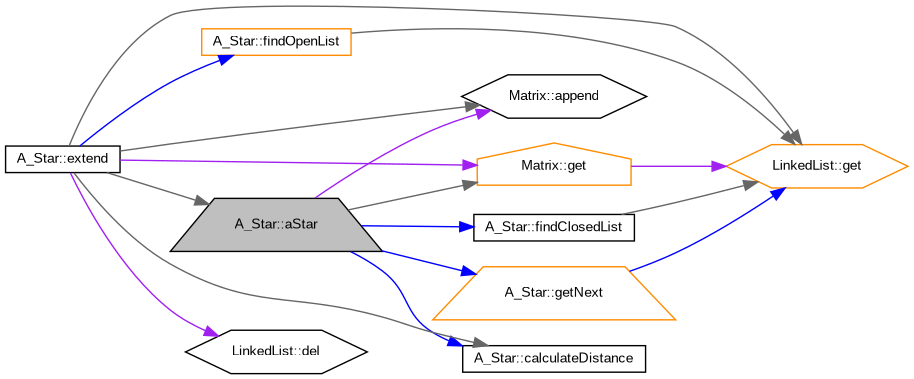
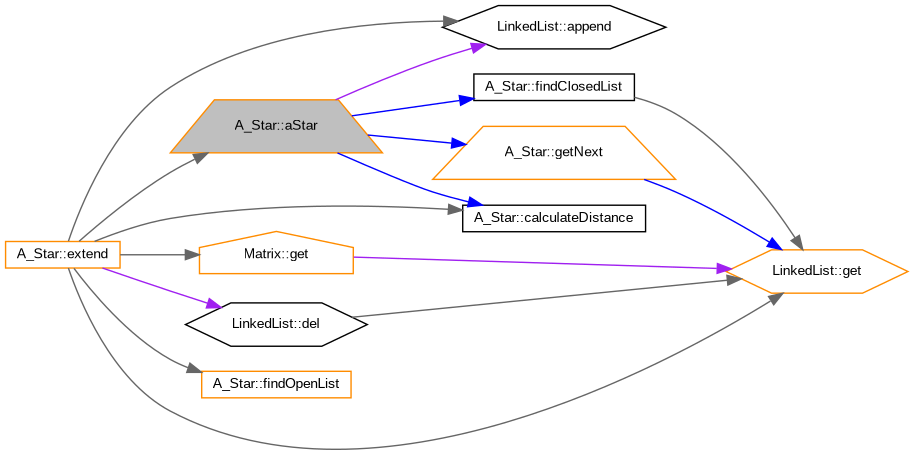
  digraph {
    fontname="Liberation Sans"
    rankdir=LR
    node [color=black fillcolor=white fontname="Liberation Sans" fontsize=10 shape=box style=filled]
    edge [color=gray40 fontname="Liberation Sans" fontsize=10 labelfontname=Helvetica labelfontsize=10 style=solid]
-   n1 [fillcolor=grey75 fontcolor=black height=0.2 label="A_Star::aStar" shape=trapezium width=0.4]
-   n2 [height=0.2 label="Matrix::append" shape=hexagon width=0.4]
+   n1 [color=darkorange fillcolor=grey75 fontcolor=black height=0.2 label="A_Star::aStar" shape=trapezium width=0.4]
+   n2 [height=0.2 label="LinkedList::append" shape=hexagon width=0.4]
    n3 [height=0.2 label="A_Star::calculateDistance" width=0.4]
    n4 [color=darkorange height=0.2 label="Matrix::get" shape=house width=0.4]
    n5 [height=0.2 label="A_Star::findClosedList" width=0.4]
    n6 [color=darkorange height=0.2 label="A_Star::getNext" shape=trapezium width=0.4]
-   n7 [height=0.2 label="A_Star::extend" width=0.4]
+   n7 [color=darkorange height=0.2 label="A_Star::extend" width=0.4]
    n8 [height=0.2 label="LinkedList::del" shape=hexagon width=0.4]
    n9 [color=darkorange height=0.2 label="A_Star::findOpenList" width=0.4]
    n10 [color=darkorange height=0.2 label="LinkedList::get" shape=hexagon width=0.4]
    n1 -> n2 [color=purple]
    n1 -> n3 [color=blue]
-   n1 -> n4
    n1 -> n5 [color=blue]
    n1 -> n6 [color=blue]
    n4 -> n10 [color=purple]
    n5 -> n10
    n6 -> n10 [color=blue]
    n7 -> n1
    n7 -> n2
    n7 -> n3
-   n7 -> n4 [color=purple]
+   n7 -> n4
    n7 -> n8 [color=purple]
-   n7 -> n9 [color=blue]
+   n7 -> n9
    n7 -> n10
-   n9 -> n10
+   n8 -> n10
  }
